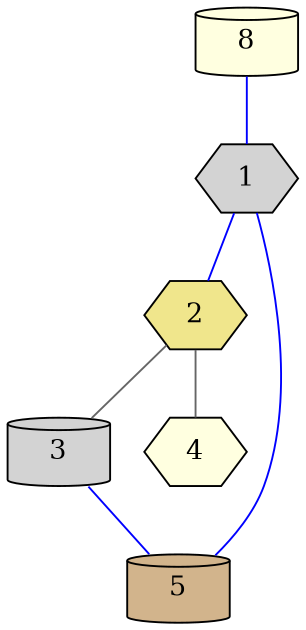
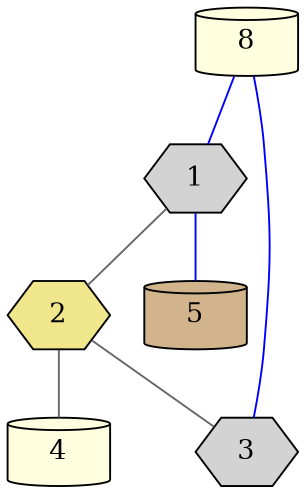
  graph {
    node [fillcolor=lightyellow shape=cylinder style=filled]
    edge [color=blue]
    n1 [label=8]
    1 [fillcolor=lightgrey shape=hexagon]
    2 [fillcolor=khaki shape=hexagon]
    5 [fillcolor=tan]
-   3 [fillcolor=lightgrey]
-   4 [shape=hexagon]
+   3 [fillcolor=lightgrey shape=hexagon]
+   4
    n1 -- 1
-   1 -- 2
+   1 -- 2 [color=gray40]
    1 -- 5
    2 -- 3 [color=gray40]
    2 -- 4 [color=gray40]
-   3 -- 5
+   3 -- n1
  }
